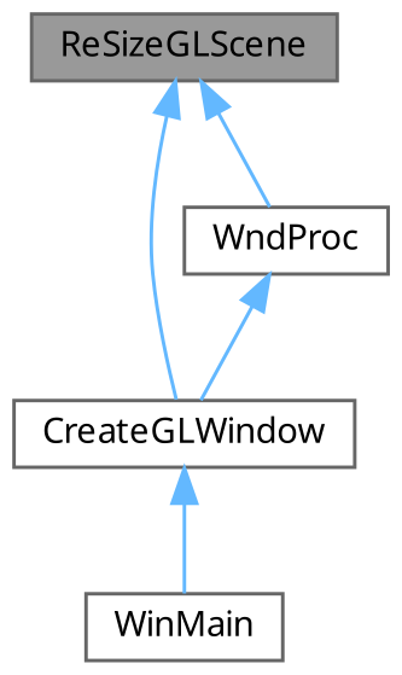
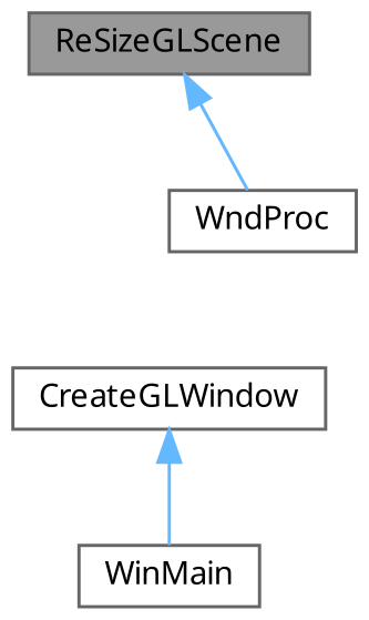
  digraph {
    rankdir=TB
    fontname="Noto Sans"
    node [color=grey40 fillcolor=white fontname="Noto Sans" fontsize=10 shape=box style=filled]
    edge [color=steelblue1 dir=back fontname="Noto Sans" fontsize=10 labelfontname=Helvetica labelfontsize=10 style=solid]
    n1 [color=gray40 fillcolor=grey60 fontcolor=black height=0.2 label=ReSizeGLScene width=0.4]
    n2 [height=0.2 label=CreateGLWindow width=0.4]
    n3 [height=0.2 label=WndProc width=0.4]
    n4 [height=0.2 label=WinMain width=0.4]
-   n1 -> n2
    n1 -> n3
    n2 -> n4
-   n3 -> n2
  }
